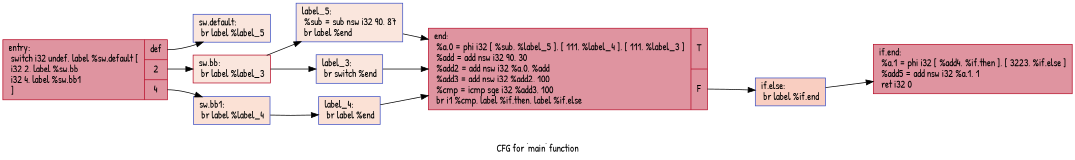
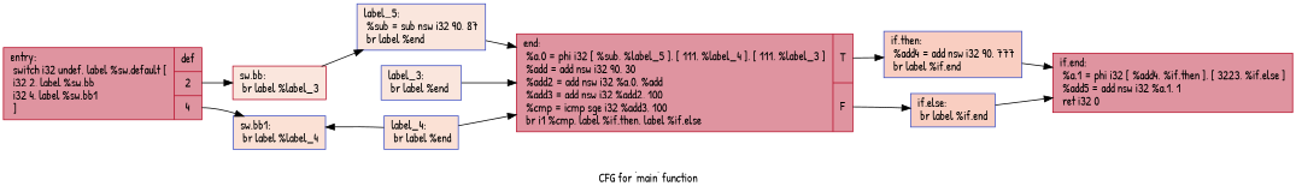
  digraph {
    fontname="Patrick Hand"
    label="CFG for 'main' function"
    rankdir=LR
    node [color="#3d50c3ff" fillcolor="#f3c7b170" fontname="Patrick Hand" shape=record style=filled]
    edge [fontname="Patrick Hand"]
    n1 [color="#b70d28ff" fillcolor="#b70d2870" label="{entry:\l  switch i32 undef, label %sw.default [\l    i32 2, label %sw.bb\l    i32 4, label %sw.bb1\l  ]\l|{<s0>def|<s1>2|<s2>4}}"]
-   n2 [label="{sw.default:                                       \l  br label %label_5\l}"]
    n3 [color="#b70d28ff" label="{sw.bb:                                            \l  br label %label_3\l}"]
    n4 [fillcolor="#f7bca170" label="{sw.bb1:                                           \l  br label %label_4\l}"]
    n5 [label="{label_5:                                          \l  %sub = sub nsw i32 90, 87\l  br label %end\l}"]
-   n6 [label="{label_3:                                          \l  br switch %end\l}"]
+   n6 [label="{label_3:                                          \l  br label %end\l}"]
    n7 [fillcolor="#f7bca170" label="{label_4:                                          \l  br label %end\l}"]
    n8 [color="#b70d28ff" fillcolor="#b70d2870" label="{end:                                              \l  %a.0 = phi i32 [ %sub, %label_5 ], [ 111, %label_4 ], [ 111, %label_3 ]\l  %add = add nsw i32 90, 30\l  %add2 = add nsw i32 %a.0, %add\l  %add3 = add nsw i32 %add2, 100\l  %cmp = icmp sge i32 %add3, 100\l  br i1 %cmp, label %if.then, label %if.else\l|{<s0>T|<s1>F}}"]
+   n9 [fillcolor="#f2907270" label="{if.then:                                          \l  %add4 = add nsw i32 90, 777\l  br label %if.end\l}"]
    n10 [fillcolor="#f2907270" label="{if.else:                                          \l  br label %if.end\l}"]
    n11 [color="#b70d28ff" fillcolor="#b70d2870" label="{if.end:                                           \l  %a.1 = phi i32 [ %add4, %if.then ], [ 3223, %if.else ]\l  %add5 = add nsw i32 %a.1, 1\l  ret i32 0\l}"]
-   n1 -> n2 [tailport=s0]
    n1 -> n3 [tailport=s1]
    n1 -> n4 [tailport=s2]
    n3 -> n5
-   n3 -> n6
-   n4 -> n7
+   n7 -> n4
    n5 -> n8
    n6 -> n8
    n7 -> n8
+   n8 -> n9 [tailport=s0]
    n8 -> n10 [tailport=s1]
+   n9 -> n11
    n10 -> n11
  }
